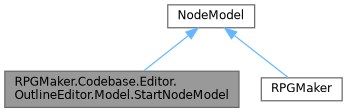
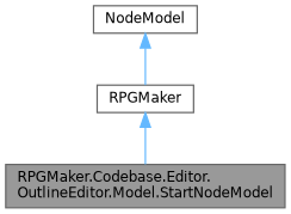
  digraph {
    node [color=gray40 fillcolor=white fontname=Helvetica fontsize=10 shape=box style=filled]
    edge [color=steelblue1 dir=back fontname=Helvetica fontsize=10 labelfontname=Helvetica labelfontsize=10 style=solid]
    n1 [fillcolor=grey60 fontcolor=black height=0.2 label="RPGMaker.Codebase.Editor.\lOutlineEditor.Model.StartNodeModel" width=0.4]
    n2 [height=0.2 label=RPGMaker width=0.4]
    n3 [height=0.2 label=NodeModel width=0.4]
-   n3 -> n1
+   n2 -> n1
    n3 -> n2
  }
